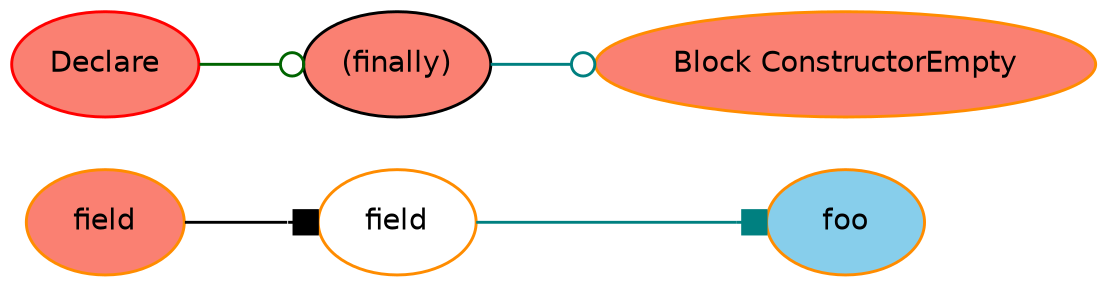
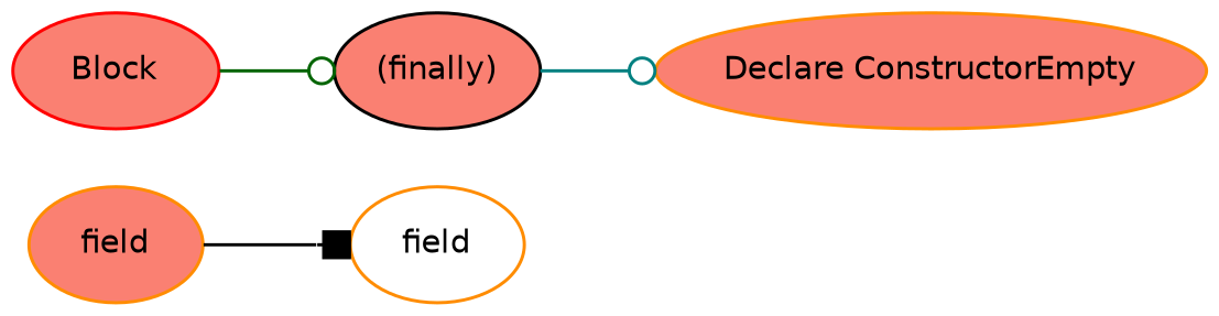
  digraph {
    rankdir=LR
    node [color=darkorange fillcolor=salmon fontname=Helvetica fontsize=10 style=filled]
    edge [arrowhead=box color=teal]
    n1 [fillcolor=white label=field]
-   n2 [fillcolor=skyblue label=foo]
    n3 [label=field]
    n4 [color=black label="(finally)"]
-   n5 [label="Block ConstructorEmpty"]
-   n6 [color=red label=Declare]
-   n1 -> n2
+   n5 [label="Declare ConstructorEmpty"]
+   n6 [color=red label=Block]
    n3 -> n1 [color=black]
    n4 -> n5 [arrowhead=odot]
    n6 -> n4 [arrowhead=odot color=darkgreen]
  }
